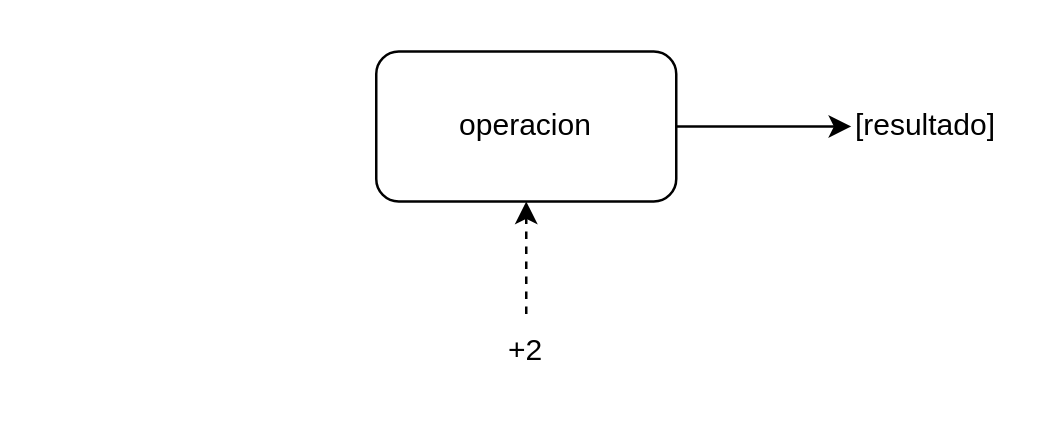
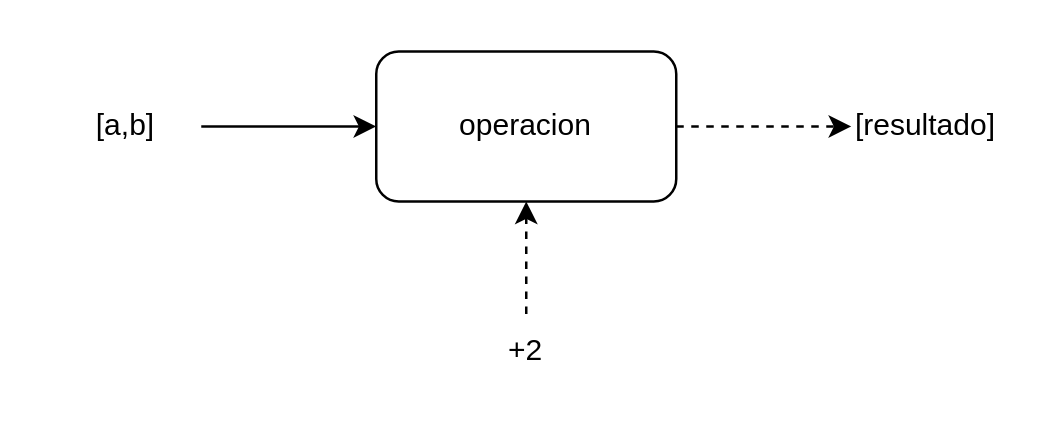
  <mxCell id="0" />
  <mxCell id="1" parent="0" />
- <mxCell id="4" value="" style="edgeStyle=orthogonalEdgeStyle;rounded=0;orthogonalLoop=1;jettySize=auto;html=1;" parent="1" source="5" target="6" edge="1"><mxGeometry relative="1" as="geometry" /></mxCell>
+ <mxCell id="2" value="" style="edgeStyle=orthogonalEdgeStyle;rounded=0;orthogonalLoop=1;jettySize=auto;html=1;" parent="1" source="3" target="5" edge="1"><mxGeometry relative="1" as="geometry" /></mxCell>
+ <mxCell id="3" value="[a,b]" style="text;html=1;align=center;verticalAlign=middle;whiteSpace=wrap;rounded=0;" parent="1" vertex="1"><mxGeometry x="20" y="35" width="60" height="30" as="geometry" /></mxCell>
+ <mxCell id="4" value="" style="edgeStyle=orthogonalEdgeStyle;rounded=0;orthogonalLoop=1;jettySize=auto;html=1;dashed=1;" parent="1" source="5" target="6" edge="1"><mxGeometry relative="1" as="geometry" /></mxCell>
  <mxCell id="5" value="operacion" style="rounded=1;whiteSpace=wrap;html=1;" parent="1" vertex="1"><mxGeometry x="150" y="20" width="120" height="60" as="geometry" /></mxCell>
  <mxCell id="6" value="[resultado]" style="text;html=1;align=center;verticalAlign=middle;whiteSpace=wrap;rounded=0;" parent="1" vertex="1"><mxGeometry x="340" y="35" width="60" height="30" as="geometry" /></mxCell>
  <mxCell id="7" value="" style="edgeStyle=orthogonalEdgeStyle;rounded=0;orthogonalLoop=1;jettySize=auto;html=1;dashed=1;" edge="1" parent="1" source="8" target="5"><mxGeometry relative="1" as="geometry" /></mxCell>
  <mxCell id="8" value="+2" style="text;html=1;align=center;verticalAlign=middle;whiteSpace=wrap;rounded=0;" vertex="1" parent="1"><mxGeometry x="180" y="125" width="60" height="30" as="geometry" /></mxCell>
